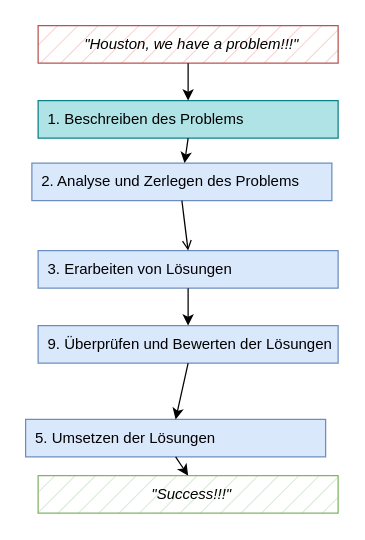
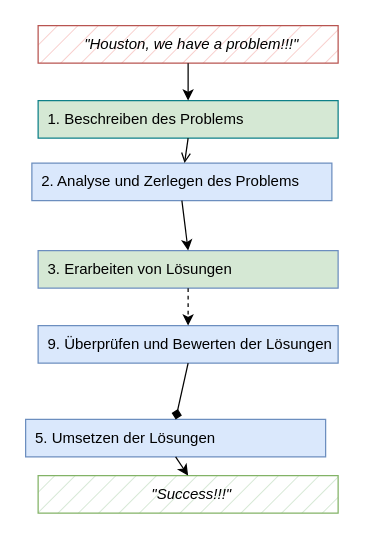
  <mxCell id="0" />
  <mxCell id="1" parent="0" />
- <mxCell id="2" value="&lt;font face=&quot;Helvetica&quot;&gt;1. Beschreiben des Problems&lt;/font&gt;" style="rounded=0;whiteSpace=wrap;html=1;hachureGap=4;fontFamily=Architects Daughter;fontSource=https%3A%2F%2Ffonts.googleapis.com%2Fcss%3Ffamily%3DArchitects%2BDaughter;fillColor=#b0e3e6;strokeColor=#0e8088;align=left;spacingLeft=6;fontStyle=0" vertex="1" parent="1"><mxGeometry x="30" y="80" width="240" height="30" as="geometry" /></mxCell>
+ <mxCell id="2" value="&lt;font face=&quot;Helvetica&quot;&gt;1. Beschreiben des Problems&lt;/font&gt;" style="rounded=0;whiteSpace=wrap;html=1;hachureGap=4;fontFamily=Architects Daughter;fontSource=https%3A%2F%2Ffonts.googleapis.com%2Fcss%3Ffamily%3DArchitects%2BDaughter;fillColor=#d5e8d4;strokeColor=#0e8088;align=left;spacingLeft=6;fontStyle=0;" vertex="1" parent="1"><mxGeometry x="30" y="80" width="240" height="30" as="geometry" /></mxCell>
  <mxCell id="3" value="&lt;font face=&quot;Helvetica&quot;&gt;2. Analyse und Zerlegen des Problems&lt;/font&gt;" style="rounded=0;whiteSpace=wrap;html=1;hachureGap=4;fontFamily=Architects Daughter;fontSource=https%3A%2F%2Ffonts.googleapis.com%2Fcss%3Ffamily%3DArchitects%2BDaughter;fillColor=#dae8fc;strokeColor=#6c8ebf;align=left;spacingLeft=6;" vertex="1" parent="1"><mxGeometry x="25" y="130" width="240" height="30" as="geometry" /></mxCell>
- <mxCell id="4" value="&lt;font face=&quot;Helvetica&quot;&gt;3. Erarbeiten von Lösungen&lt;/font&gt;" style="rounded=0;whiteSpace=wrap;html=1;hachureGap=4;fontFamily=Architects Daughter;fontSource=https%3A%2F%2Ffonts.googleapis.com%2Fcss%3Ffamily%3DArchitects%2BDaughter;fillColor=#dae8fc;strokeColor=#6c8ebf;align=left;spacingLeft=6;" vertex="1" parent="1"><mxGeometry x="30" y="200" width="240" height="30" as="geometry" /></mxCell>
+ <mxCell id="4" value="&lt;font face=&quot;Helvetica&quot;&gt;3. Erarbeiten von Lösungen&lt;/font&gt;" style="rounded=0;whiteSpace=wrap;html=1;hachureGap=4;fontFamily=Architects Daughter;fontSource=https%3A%2F%2Ffonts.googleapis.com%2Fcss%3Ffamily%3DArchitects%2BDaughter;fillColor=#d5e8d4;strokeColor=#6c8ebf;align=left;spacingLeft=6;" vertex="1" parent="1"><mxGeometry x="30" y="200" width="240" height="30" as="geometry" /></mxCell>
  <mxCell id="5" value="&lt;font face=&quot;Helvetica&quot;&gt;9. Überprüfen und Bewerten der Lösungen&lt;/font&gt;" style="rounded=0;whiteSpace=wrap;html=1;hachureGap=4;fontFamily=Architects Daughter;fontSource=https%3A%2F%2Ffonts.googleapis.com%2Fcss%3Ffamily%3DArchitects%2BDaughter;fillColor=#dae8fc;strokeColor=#6c8ebf;align=left;spacingLeft=6;" vertex="1" parent="1"><mxGeometry x="30" y="260" width="240" height="30" as="geometry" /></mxCell>
  <mxCell id="6" value="&lt;font face=&quot;Helvetica&quot;&gt;5. Umsetzen der Lösungen&lt;/font&gt;" style="rounded=0;whiteSpace=wrap;html=1;hachureGap=4;fontFamily=Architects Daughter;fontSource=https%3A%2F%2Ffonts.googleapis.com%2Fcss%3Ffamily%3DArchitects%2BDaughter;fillColor=#dae8fc;strokeColor=#6c8ebf;align=left;spacingLeft=6;" vertex="1" parent="1"><mxGeometry x="20" y="335" width="240" height="30" as="geometry" /></mxCell>
- <mxCell id="7" value="" style="endArrow=classic;html=1;rounded=0;exitX=0.5;exitY=1;exitDx=0;exitDy=0;" edge="1" parent="1" source="2" target="3"><mxGeometry width="50" height="50" relative="1" as="geometry"><mxPoint x="160" y="260" as="sourcePoint" /><mxPoint x="210" y="210" as="targetPoint" /></mxGeometry></mxCell>
- <mxCell id="8" value="" style="endArrow=open;html=1;rounded=0;exitX=0.5;exitY=1;exitDx=0;exitDy=0;entryX=0.5;entryY=0;entryDx=0;entryDy=0;" edge="1" parent="1" source="3" target="4"><mxGeometry width="50" height="50" relative="1" as="geometry"><mxPoint x="160" y="120" as="sourcePoint" /><mxPoint x="160" y="150" as="targetPoint" /></mxGeometry></mxCell>
- <mxCell id="9" value="" style="endArrow=classic;html=1;rounded=0;exitX=0.5;exitY=1;exitDx=0;exitDy=0;entryX=0.5;entryY=0;entryDx=0;entryDy=0;" edge="1" parent="1" source="4" target="5"><mxGeometry width="50" height="50" relative="1" as="geometry"><mxPoint x="160" y="180" as="sourcePoint" /><mxPoint x="160" y="210" as="targetPoint" /></mxGeometry></mxCell>
- <mxCell id="10" value="" style="endArrow=classic;html=1;rounded=0;exitX=0.5;exitY=1;exitDx=0;exitDy=0;entryX=0.5;entryY=0;entryDx=0;entryDy=0;" edge="1" parent="1" source="5" target="6"><mxGeometry width="50" height="50" relative="1" as="geometry"><mxPoint x="160" y="240" as="sourcePoint" /><mxPoint x="160" y="270" as="targetPoint" /></mxGeometry></mxCell>
+ <mxCell id="7" value="" style="endArrow=open;html=1;rounded=0;exitX=0.5;exitY=1;exitDx=0;exitDy=0;" edge="1" parent="1" source="2" target="3"><mxGeometry width="50" height="50" relative="1" as="geometry"><mxPoint x="160" y="260" as="sourcePoint" /><mxPoint x="210" y="210" as="targetPoint" /></mxGeometry></mxCell>
+ <mxCell id="8" value="" style="endArrow=classic;html=1;rounded=0;exitX=0.5;exitY=1;exitDx=0;exitDy=0;entryX=0.5;entryY=0;entryDx=0;entryDy=0;" edge="1" parent="1" source="3" target="4"><mxGeometry width="50" height="50" relative="1" as="geometry"><mxPoint x="160" y="120" as="sourcePoint" /><mxPoint x="160" y="150" as="targetPoint" /></mxGeometry></mxCell>
+ <mxCell id="9" value="" style="endArrow=classic;html=1;rounded=0;exitX=0.5;exitY=1;exitDx=0;exitDy=0;entryX=0.5;entryY=0;entryDx=0;entryDy=0;dashed=1;" edge="1" parent="1" source="4" target="5"><mxGeometry width="50" height="50" relative="1" as="geometry"><mxPoint x="160" y="180" as="sourcePoint" /><mxPoint x="160" y="210" as="targetPoint" /></mxGeometry></mxCell>
+ <mxCell id="10" value="" style="endArrow=diamond;html=1;rounded=0;exitX=0.5;exitY=1;exitDx=0;exitDy=0;entryX=0.5;entryY=0;entryDx=0;entryDy=0;" edge="1" parent="1" source="5" target="6"><mxGeometry width="50" height="50" relative="1" as="geometry"><mxPoint x="160" y="240" as="sourcePoint" /><mxPoint x="160" y="270" as="targetPoint" /></mxGeometry></mxCell>
  <mxCell id="11" value="&lt;font face=&quot;Helvetica&quot;&gt;&quot;Houston, we have a problem!!!&quot;&lt;/font&gt;" style="rounded=0;whiteSpace=wrap;html=1;hachureGap=4;fontFamily=Architects Daughter;fontSource=https%3A%2F%2Ffonts.googleapis.com%2Fcss%3Ffamily%3DArchitects%2BDaughter;fillColor=#f8cecc;strokeColor=#b85450;align=center;spacingLeft=6;fontStyle=2;fillStyle=hatch;" vertex="1" parent="1"><mxGeometry x="30" y="20" width="240" height="30" as="geometry" /></mxCell>
  <mxCell id="12" value="" style="endArrow=classic;html=1;rounded=0;exitX=0.5;exitY=1;exitDx=0;exitDy=0;entryX=0.5;entryY=0;entryDx=0;entryDy=0;" edge="1" parent="1" source="11" target="2"><mxGeometry width="50" height="50" relative="1" as="geometry"><mxPoint x="160" y="120" as="sourcePoint" /><mxPoint x="160" y="150" as="targetPoint" /></mxGeometry></mxCell>
  <mxCell id="13" value="&lt;font face=&quot;Helvetica&quot;&gt;&quot;Success!!!&quot;&lt;/font&gt;" style="rounded=0;whiteSpace=wrap;html=1;hachureGap=4;fontFamily=Architects Daughter;fontSource=https%3A%2F%2Ffonts.googleapis.com%2Fcss%3Ffamily%3DArchitects%2BDaughter;fillColor=#d5e8d4;strokeColor=#82b366;align=center;spacingLeft=6;fontStyle=2;fillStyle=hatch;" vertex="1" parent="1"><mxGeometry x="30" y="380" width="240" height="30" as="geometry" /></mxCell>
  <mxCell id="14" value="" style="endArrow=classic;html=1;rounded=0;exitX=0.5;exitY=1;exitDx=0;exitDy=0;entryX=0.5;entryY=0;entryDx=0;entryDy=0;" edge="1" parent="1" source="6" target="13"><mxGeometry width="50" height="50" relative="1" as="geometry"><mxPoint x="160" y="300" as="sourcePoint" /><mxPoint x="160" y="330" as="targetPoint" /></mxGeometry></mxCell>
